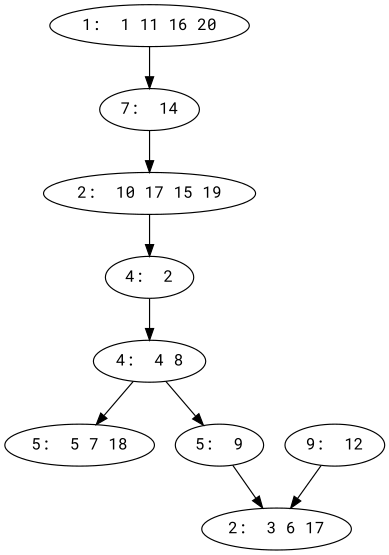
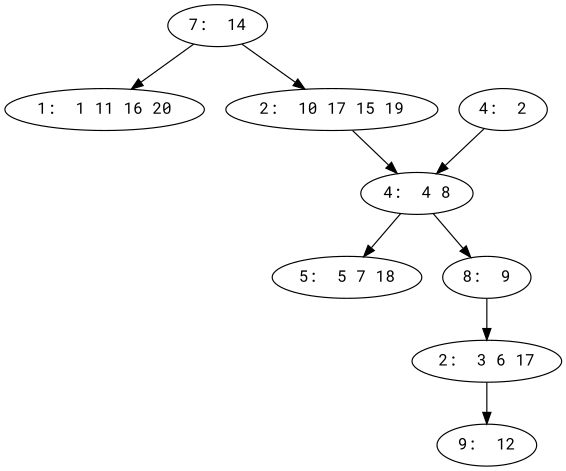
  digraph {
    fontname="Roboto Mono"
    node [fontname="Roboto Mono"]
    edge [fontname="Roboto Mono"]
    "1:  1 11 16 20"
    "7:  14"
    n3 [label="2:  10 17 15 19"]
    n4 [label="4:  2"]
    "4:  4 8"
    "5:  5 7 18"
-   "8:  9" [label="5:  9"]
+   "8:  9"
    n8 [label="2:  3 6 17"]
    "9:  12"
-   "1:  1 11 16 20" -> "7:  14"
+   "7:  14" -> "1:  1 11 16 20"
    "7:  14" -> n3
-   n3 -> n4
+   n3 -> "4:  4 8"
    n4 -> "4:  4 8"
    "4:  4 8" -> "5:  5 7 18"
    "4:  4 8" -> "8:  9"
    "8:  9" -> n8
-   "9:  12" -> n8
+   n8 -> "9:  12"
  }
